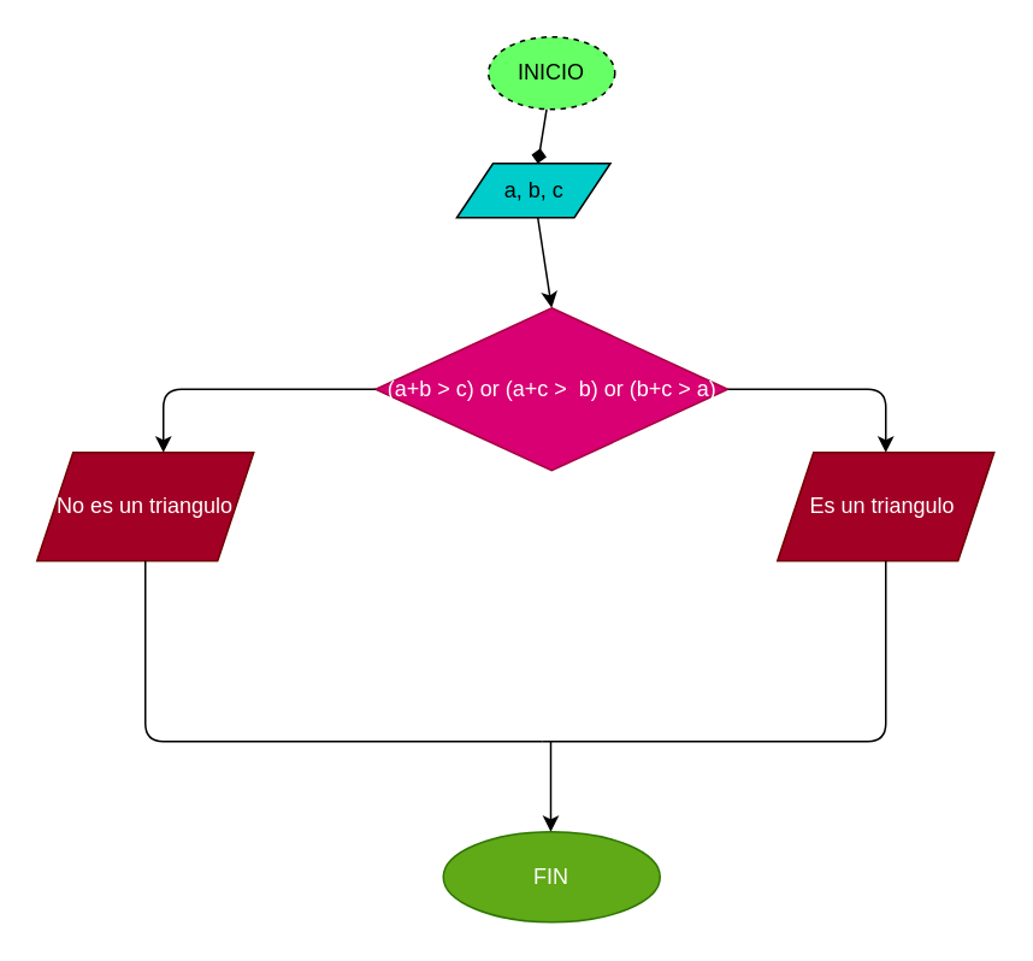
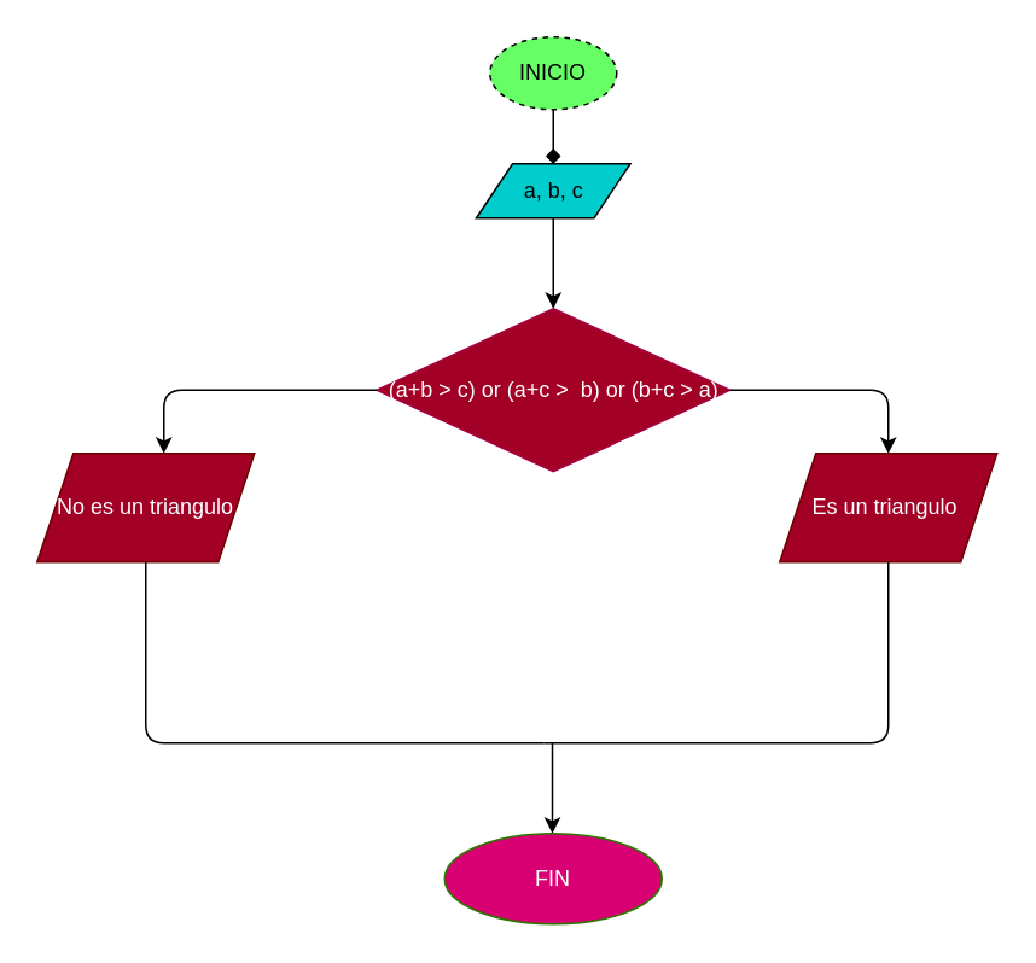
  <mxCell id="0" />
  <mxCell id="1" parent="0" />
  <mxCell id="2" value="" style="edgeStyle=none;html=1;endArrow=diamond;" parent="1" source="3" target="4" edge="1"><mxGeometry relative="1" as="geometry" /></mxCell>
  <mxCell id="3" value="INICIO" style="ellipse;whiteSpace=wrap;html=1;fillColor=#66FF66;dashed=1;" parent="1" vertex="1"><mxGeometry x="270" y="20" width="70" height="40" as="geometry" /></mxCell>
- <mxCell id="4" value="a, b, c" style="shape=parallelogram;perimeter=parallelogramPerimeter;whiteSpace=wrap;html=1;fixedSize=1;fillColor=#00CCCC;" parent="1" vertex="1"><mxGeometry x="252.5" y="90" width="85" height="30" as="geometry" /></mxCell>
+ <mxCell id="4" value="a, b, c" style="shape=parallelogram;perimeter=parallelogramPerimeter;whiteSpace=wrap;html=1;fixedSize=1;fillColor=#00CCCC;" parent="1" vertex="1"><mxGeometry x="262.5" y="90" width="85" height="30" as="geometry" /></mxCell>
  <mxCell id="5" value="" style="endArrow=classic;html=1;" parent="1" source="4" edge="1"><mxGeometry width="50" height="50" relative="1" as="geometry"><mxPoint x="305" y="170" as="sourcePoint" /><mxPoint x="305" y="170" as="targetPoint" /></mxGeometry></mxCell>
- <mxCell id="6" value="(a+b &amp;gt; c) or (a+c &amp;gt;&amp;nbsp; b) or (b+c &amp;gt; a)" style="rhombus;whiteSpace=wrap;html=1;fillColor=#d80073;fontColor=#ffffff;strokeColor=#A50040;" parent="1" vertex="1"><mxGeometry x="207.5" y="170" width="195" height="90" as="geometry" /></mxCell>
+ <mxCell id="6" value="(a+b &amp;gt; c) or (a+c &amp;gt;&amp;nbsp; b) or (b+c &amp;gt; a)" style="rhombus;whiteSpace=wrap;html=1;fillColor=#a20025;fontColor=#ffffff;strokeColor=#A50040;" parent="1" vertex="1"><mxGeometry x="207.5" y="170" width="195" height="90" as="geometry" /></mxCell>
  <mxCell id="7" value="" style="endArrow=classic;html=1;" parent="1" source="6" edge="1"><mxGeometry width="50" height="50" relative="1" as="geometry"><mxPoint x="402.5" y="265" as="sourcePoint" /><mxPoint x="490" y="250" as="targetPoint" /><Array as="points"><mxPoint x="490" y="215" /></Array></mxGeometry></mxCell>
  <mxCell id="8" value="Es un triangulo&amp;nbsp;" style="shape=parallelogram;perimeter=parallelogramPerimeter;whiteSpace=wrap;html=1;fixedSize=1;fillColor=#a20025;fontColor=#ffffff;strokeColor=#6F0000;" parent="1" vertex="1"><mxGeometry x="430" y="250" width="120" height="60" as="geometry" /></mxCell>
  <mxCell id="9" value="" style="endArrow=classic;html=1;" parent="1" source="6" edge="1"><mxGeometry width="50" height="50" relative="1" as="geometry"><mxPoint x="136.789" y="265" as="sourcePoint" /><mxPoint x="90" y="250" as="targetPoint" /><Array as="points"><mxPoint x="90" y="215" /></Array></mxGeometry></mxCell>
  <mxCell id="10" value="No es un triangulo" style="shape=parallelogram;perimeter=parallelogramPerimeter;whiteSpace=wrap;html=1;fixedSize=1;fillColor=#a20025;fontColor=#ffffff;strokeColor=#6F0000;" parent="1" vertex="1"><mxGeometry x="20" y="250" width="120" height="60" as="geometry" /></mxCell>
  <mxCell id="11" value="" style="endArrow=none;html=1;" parent="1" source="10" edge="1"><mxGeometry width="50" height="50" relative="1" as="geometry"><mxPoint x="80" y="360" as="sourcePoint" /><mxPoint x="300" y="410" as="targetPoint" /><Array as="points"><mxPoint x="80" y="410" /></Array></mxGeometry></mxCell>
  <mxCell id="12" value="" style="endArrow=none;html=1;" parent="1" source="8" edge="1"><mxGeometry width="50" height="50" relative="1" as="geometry"><mxPoint x="490" y="360" as="sourcePoint" /><mxPoint x="300" y="410" as="targetPoint" /><Array as="points"><mxPoint x="490" y="410" /></Array></mxGeometry></mxCell>
  <mxCell id="13" value="" style="endArrow=classic;html=1;" parent="1" edge="1"><mxGeometry width="50" height="50" relative="1" as="geometry"><mxPoint x="304.5" y="410" as="sourcePoint" /><mxPoint x="304.5" y="460" as="targetPoint" /></mxGeometry></mxCell>
- <mxCell id="14" value="FIN" style="ellipse;whiteSpace=wrap;html=1;fillColor=#60a917;fontColor=#ffffff;strokeColor=#2D7600;" parent="1" vertex="1"><mxGeometry x="245" y="460" width="120" height="50" as="geometry" /></mxCell>
+ <mxCell id="14" value="FIN" style="ellipse;whiteSpace=wrap;html=1;fillColor=#d80073;fontColor=#ffffff;strokeColor=#2D7600;" parent="1" vertex="1"><mxGeometry x="245" y="460" width="120" height="50" as="geometry" /></mxCell>
